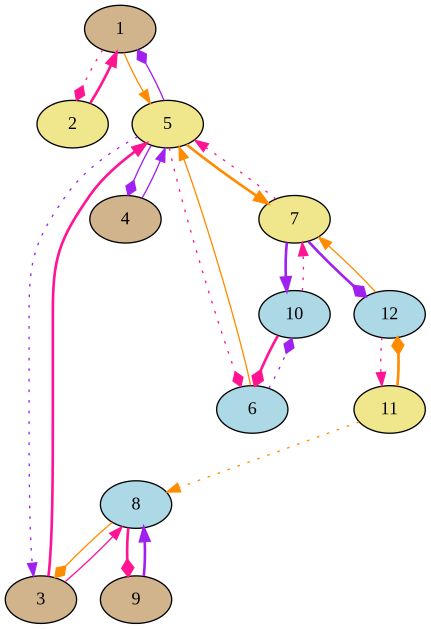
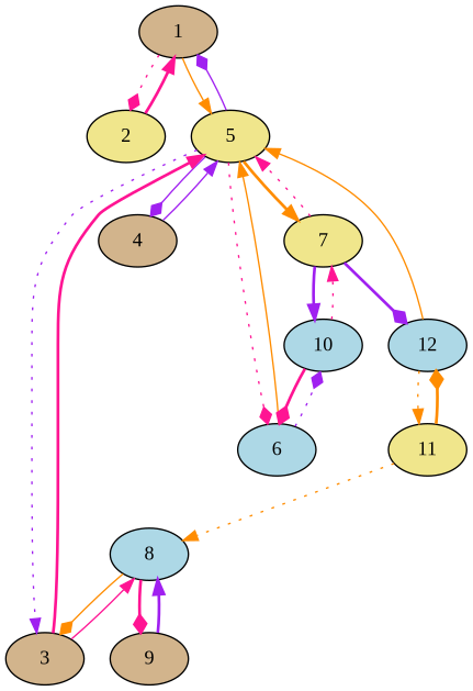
  digraph {
    fontname="Liberation Serif"
    node [fillcolor=tan fontname="Liberation Serif" style=filled]
    edge [arrowhead=normal color=deeppink fontname="Liberation Serif" style=bold]
    1
    2 [fillcolor=khaki]
    5 [fillcolor=khaki]
    3
    4
    6 [fillcolor=lightblue]
    7 [fillcolor=khaki]
    8 [fillcolor=lightblue]
    10 [fillcolor=lightblue]
    12 [fillcolor=lightblue]
    9
    11 [fillcolor=khaki]
    1 -> 2 [arrowhead=diamond style=dotted]
    1 -> 5 [color=darkorange style=solid]
    2 -> 1
    5 -> 1 [arrowhead=diamond color=purple style=solid]
    5 -> 3 [color=purple style=dotted]
    5 -> 4 [arrowhead=diamond color=purple style=solid]
    5 -> 6 [arrowhead=diamond style=dotted]
    5 -> 7 [color=darkorange]
    3 -> 5
    3 -> 8 [style=solid]
    4 -> 5 [color=purple style=solid]
    6 -> 5 [color=darkorange style=solid]
    6 -> 10 [arrowhead=diamond color=purple style=dotted]
    7 -> 5 [style=dotted]
    7 -> 10 [color=purple]
    7 -> 12 [arrowhead=diamond color=purple]
    8 -> 3 [arrowhead=diamond color=darkorange style=solid]
    8 -> 9 [arrowhead=diamond]
    10 -> 6 [arrowhead=diamond]
    10 -> 7 [style=dotted]
-   12 -> 7 [color=darkorange style=solid]
-   12 -> 11 [style=dotted]
+   12 -> 5 [color=darkorange style=solid]
+   12 -> 11 [color=darkorange style=dotted]
    9 -> 8 [color=purple]
    11 -> 8 [color=darkorange style=dotted]
    11 -> 12 [arrowhead=diamond color=darkorange]
  }
